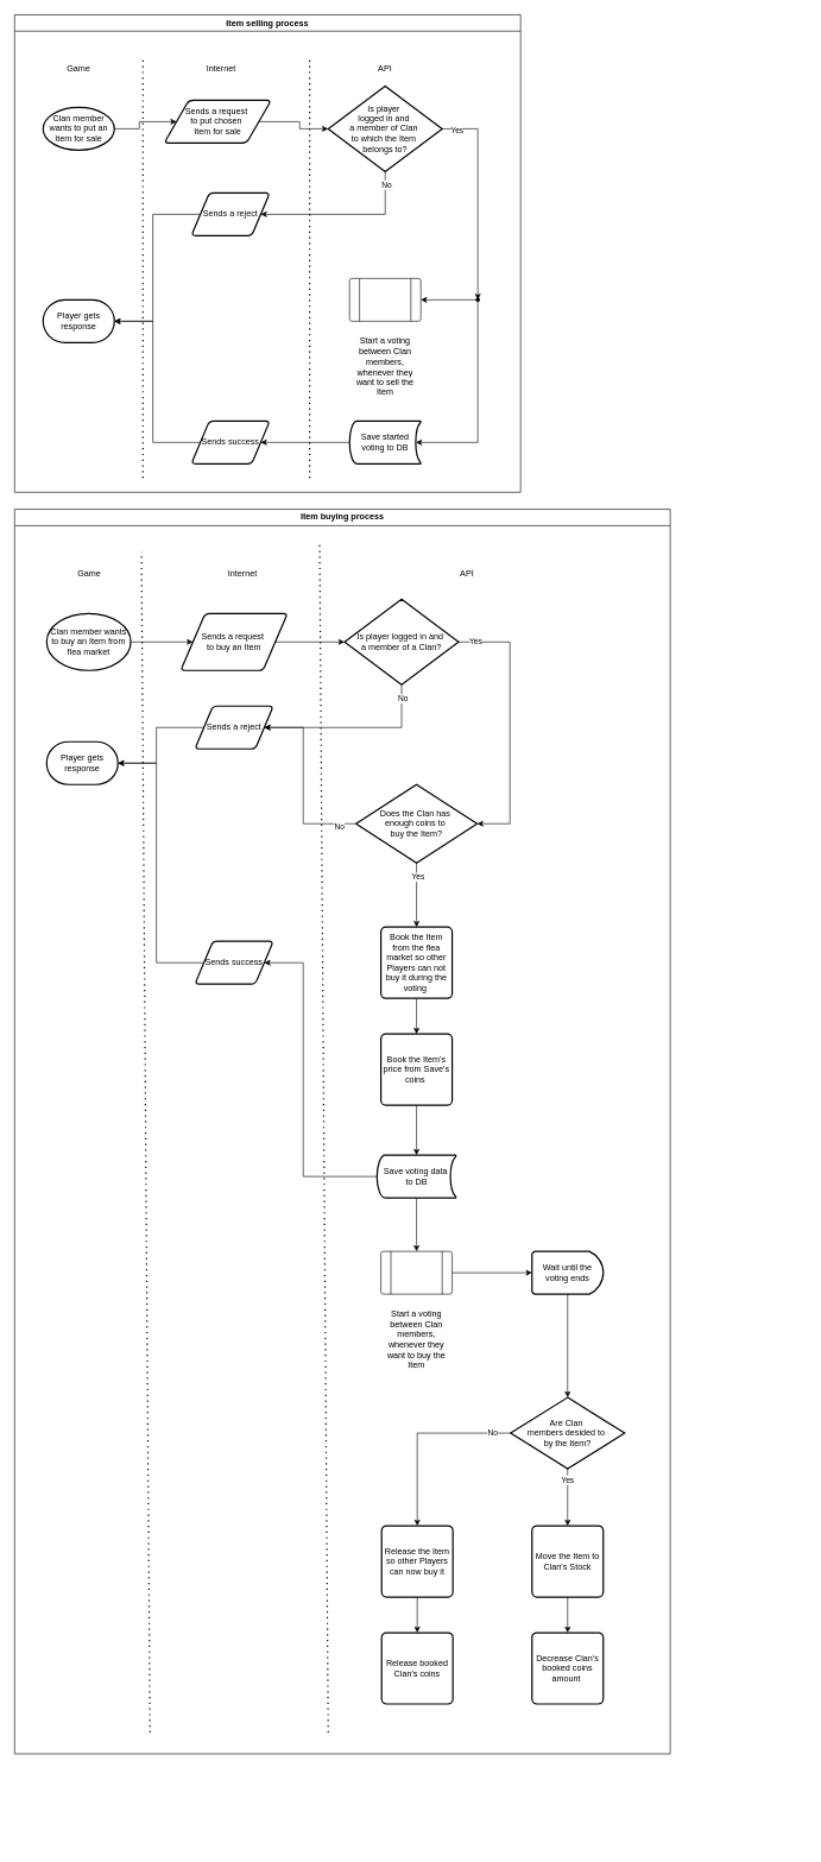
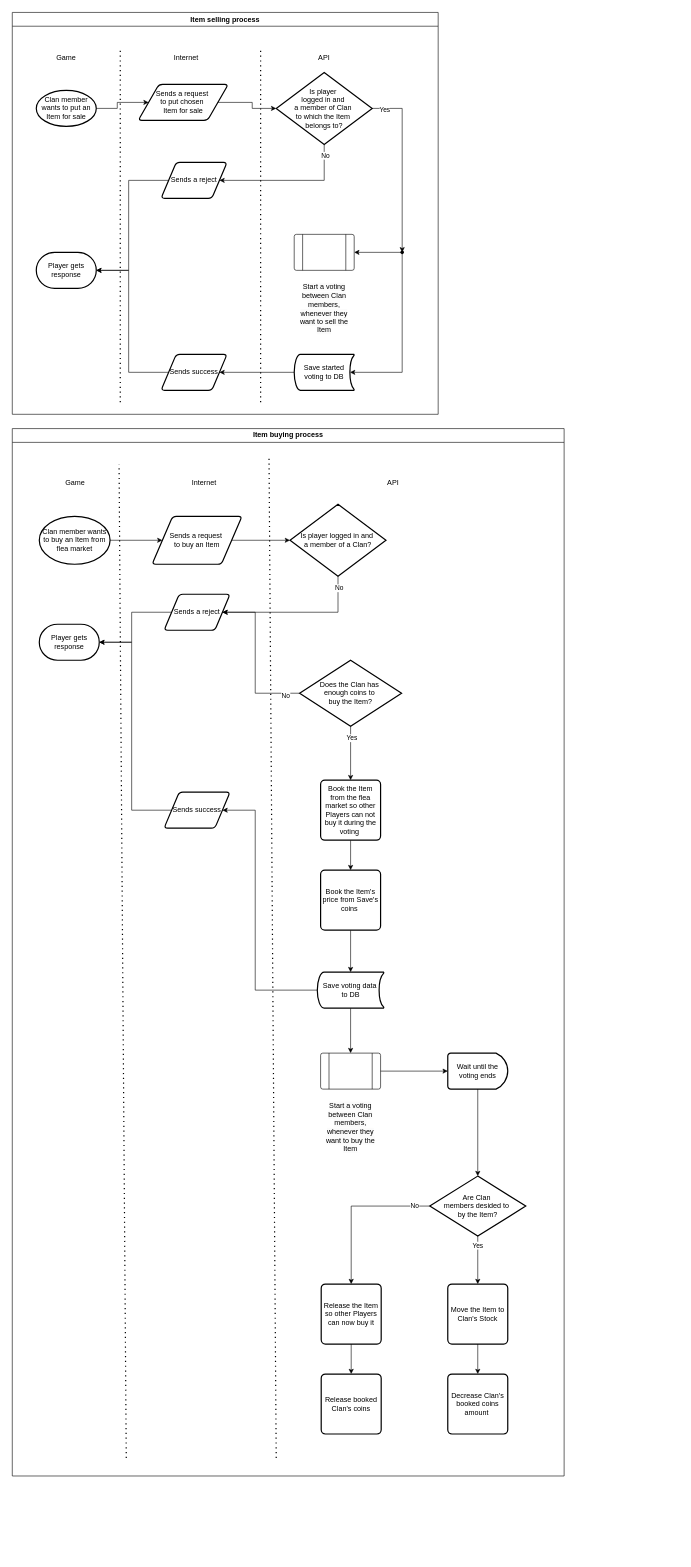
  <mxCell id="0" />
  <mxCell id="1" parent="0" />
  <mxCell id="2" value="" style="group" parent="1" vertex="1" connectable="0"><mxGeometry x="20" y="20" width="950" height="670" as="geometry" /></mxCell>
  <mxCell id="3" value="Item selling process" style="swimlane;whiteSpace=wrap;html=1;" parent="2" vertex="1"><mxGeometry width="710" height="670" as="geometry" /></mxCell>
  <mxCell id="4" style="edgeStyle=orthogonalEdgeStyle;rounded=0;orthogonalLoop=1;jettySize=auto;html=1;exitX=1;exitY=0.5;exitDx=0;exitDy=0;exitPerimeter=0;entryX=0;entryY=0.5;entryDx=0;entryDy=0;" parent="3" source="5" target="6" edge="1"><mxGeometry relative="1" as="geometry" /></mxCell>
  <mxCell id="5" value="Clan member wants to put an Item for sale" style="strokeWidth=2;html=1;shape=mxgraph.flowchart.start_1;whiteSpace=wrap;" parent="3" vertex="1"><mxGeometry x="40" y="130" width="100" height="60" as="geometry" /></mxCell>
  <mxCell id="6" value="Sends a request&amp;nbsp;&lt;div&gt;to put chosen&amp;nbsp;&lt;/div&gt;&lt;div&gt;Item for sale&lt;/div&gt;" style="shape=parallelogram;html=1;strokeWidth=2;perimeter=parallelogramPerimeter;whiteSpace=wrap;rounded=1;arcSize=12;size=0.23;" parent="3" vertex="1"><mxGeometry x="210" y="120" width="150" height="60" as="geometry" /></mxCell>
  <mxCell id="7" style="edgeStyle=orthogonalEdgeStyle;rounded=0;orthogonalLoop=1;jettySize=auto;html=1;exitX=0.5;exitY=1;exitDx=0;exitDy=0;exitPerimeter=0;entryX=1;entryY=0.5;entryDx=0;entryDy=0;" parent="3" source="11" target="12" edge="1"><mxGeometry relative="1" as="geometry"><Array as="points"><mxPoint x="520" y="280" /></Array></mxGeometry></mxCell>
  <mxCell id="8" value="No" style="edgeLabel;html=1;align=center;verticalAlign=middle;resizable=0;points=[];" parent="7" vertex="1" connectable="0"><mxGeometry x="-0.844" y="1" relative="1" as="geometry"><mxPoint as="offset" /></mxGeometry></mxCell>
  <mxCell id="9" style="edgeStyle=orthogonalEdgeStyle;rounded=0;orthogonalLoop=1;jettySize=auto;html=1;exitX=1;exitY=0.5;exitDx=0;exitDy=0;exitPerimeter=0;" parent="3" source="11" target="23" edge="1"><mxGeometry relative="1" as="geometry" /></mxCell>
  <mxCell id="10" value="Yes" style="edgeLabel;html=1;align=center;verticalAlign=middle;resizable=0;points=[];" parent="9" vertex="1" connectable="0"><mxGeometry x="-0.859" y="-1" relative="1" as="geometry"><mxPoint as="offset" /></mxGeometry></mxCell>
  <mxCell id="11" value="Is player&amp;nbsp;&lt;div&gt;logged in and&amp;nbsp;&lt;/div&gt;&lt;div&gt;a member&amp;nbsp;&lt;span style=&quot;background-color: initial;&quot;&gt;of Clan&amp;nbsp;&lt;/span&gt;&lt;/div&gt;&lt;div&gt;&lt;span style=&quot;background-color: initial;&quot;&gt;to which the Item&amp;nbsp;&lt;/span&gt;&lt;/div&gt;&lt;div&gt;&lt;span style=&quot;background-color: initial;&quot;&gt;belongs to?&lt;/span&gt;&lt;/div&gt;" style="strokeWidth=2;html=1;shape=mxgraph.flowchart.decision;whiteSpace=wrap;" parent="3" vertex="1"><mxGeometry x="440" y="100" width="160" height="120" as="geometry" /></mxCell>
  <mxCell id="12" value="Sends a reject" style="shape=parallelogram;html=1;strokeWidth=2;perimeter=parallelogramPerimeter;whiteSpace=wrap;rounded=1;arcSize=12;size=0.23;" parent="3" vertex="1"><mxGeometry x="248" y="250" width="110" height="60" as="geometry" /></mxCell>
  <mxCell id="13" value="Sends success" style="shape=parallelogram;html=1;strokeWidth=2;perimeter=parallelogramPerimeter;whiteSpace=wrap;rounded=1;arcSize=12;size=0.23;" parent="3" vertex="1"><mxGeometry x="248" y="570" width="110" height="60" as="geometry" /></mxCell>
  <mxCell id="14" style="edgeStyle=orthogonalEdgeStyle;rounded=0;orthogonalLoop=1;jettySize=auto;html=1;exitX=1;exitY=0.5;exitDx=0;exitDy=0;entryX=0;entryY=0.5;entryDx=0;entryDy=0;entryPerimeter=0;" parent="3" source="6" target="11" edge="1"><mxGeometry relative="1" as="geometry" /></mxCell>
  <mxCell id="15" value="Player gets response" style="strokeWidth=2;html=1;shape=mxgraph.flowchart.terminator;whiteSpace=wrap;" parent="3" vertex="1"><mxGeometry x="40" y="400" width="100" height="60" as="geometry" /></mxCell>
  <mxCell id="16" style="edgeStyle=orthogonalEdgeStyle;rounded=0;orthogonalLoop=1;jettySize=auto;html=1;exitX=0;exitY=0.5;exitDx=0;exitDy=0;entryX=1;entryY=0.5;entryDx=0;entryDy=0;entryPerimeter=0;" parent="3" source="12" target="15" edge="1"><mxGeometry relative="1" as="geometry" /></mxCell>
  <mxCell id="17" style="edgeStyle=orthogonalEdgeStyle;rounded=0;orthogonalLoop=1;jettySize=auto;html=1;exitX=0;exitY=0.5;exitDx=0;exitDy=0;entryX=1;entryY=0.5;entryDx=0;entryDy=0;entryPerimeter=0;" parent="3" source="13" target="15" edge="1"><mxGeometry relative="1" as="geometry" /></mxCell>
  <mxCell id="18" value="Game" style="text;html=1;align=center;verticalAlign=middle;whiteSpace=wrap;rounded=0;" parent="3" vertex="1"><mxGeometry x="60" y="60" width="60" height="30" as="geometry" /></mxCell>
  <mxCell id="19" value="Internet" style="text;html=1;align=center;verticalAlign=middle;whiteSpace=wrap;rounded=0;" parent="3" vertex="1"><mxGeometry x="260" y="60" width="60" height="30" as="geometry" /></mxCell>
  <mxCell id="20" value="API" style="text;html=1;align=center;verticalAlign=middle;whiteSpace=wrap;rounded=0;" parent="3" vertex="1"><mxGeometry x="490" y="60" width="60" height="30" as="geometry" /></mxCell>
  <mxCell id="21" value="&lt;br&gt;&lt;span style=&quot;color: rgb(0, 0, 0); font-family: Helvetica; font-size: 12px; font-style: normal; font-variant-ligatures: normal; font-variant-caps: normal; font-weight: 400; letter-spacing: normal; orphans: 2; text-align: center; text-indent: 0px; text-transform: none; widows: 2; word-spacing: 0px; -webkit-text-stroke-width: 0px; white-space: normal; background-color: rgb(251, 251, 251); text-decoration-thickness: initial; text-decoration-style: initial; text-decoration-color: initial; display: inline !important; float: none;&quot;&gt;Start a voting between Clan members, whenever they want to sell the Item&lt;/span&gt;" style="verticalLabelPosition=bottom;verticalAlign=top;html=1;shape=process;whiteSpace=wrap;rounded=1;size=0.14;arcSize=6;" parent="3" vertex="1"><mxGeometry x="470" y="370" width="100" height="60" as="geometry" /></mxCell>
  <mxCell id="22" style="edgeStyle=orthogonalEdgeStyle;rounded=0;orthogonalLoop=1;jettySize=auto;html=1;entryX=1;entryY=0.5;entryDx=0;entryDy=0;" parent="3" source="23" target="21" edge="1"><mxGeometry relative="1" as="geometry" /></mxCell>
  <mxCell id="23" value="" style="shape=waypoint;sketch=0;fillStyle=solid;size=6;pointerEvents=1;points=[];fillColor=none;resizable=0;rotatable=0;perimeter=centerPerimeter;snapToPoint=1;" parent="3" vertex="1"><mxGeometry x="640" y="390" width="20" height="20" as="geometry" /></mxCell>
  <mxCell id="24" value="" style="endArrow=none;dashed=1;html=1;dashPattern=1 3;strokeWidth=2;rounded=0;" parent="3" edge="1"><mxGeometry width="50" height="50" relative="1" as="geometry"><mxPoint x="180" y="650" as="sourcePoint" /><mxPoint x="180" y="60" as="targetPoint" /></mxGeometry></mxCell>
  <mxCell id="25" value="" style="endArrow=none;dashed=1;html=1;dashPattern=1 3;strokeWidth=2;rounded=0;" parent="3" edge="1"><mxGeometry width="50" height="50" relative="1" as="geometry"><mxPoint x="414" y="650" as="sourcePoint" /><mxPoint x="414" y="60" as="targetPoint" /></mxGeometry></mxCell>
  <mxCell id="26" style="edgeStyle=orthogonalEdgeStyle;rounded=0;orthogonalLoop=1;jettySize=auto;html=1;entryX=1;entryY=0.5;entryDx=0;entryDy=0;" parent="3" source="27" target="13" edge="1"><mxGeometry relative="1" as="geometry" /></mxCell>
  <mxCell id="27" value="Save started voting to DB" style="strokeWidth=2;html=1;shape=mxgraph.flowchart.stored_data;whiteSpace=wrap;" parent="3" vertex="1"><mxGeometry x="470" y="570" width="100" height="60" as="geometry" /></mxCell>
  <mxCell id="28" style="edgeStyle=orthogonalEdgeStyle;rounded=0;orthogonalLoop=1;jettySize=auto;html=1;entryX=0.93;entryY=0.5;entryDx=0;entryDy=0;entryPerimeter=0;" parent="3" source="23" target="27" edge="1"><mxGeometry relative="1" as="geometry"><Array as="points"><mxPoint x="650" y="600" /></Array></mxGeometry></mxCell>
  <mxCell id="29" value="" style="group" parent="1" vertex="1" connectable="0"><mxGeometry x="20" y="860" width="1110" height="1730" as="geometry" /></mxCell>
  <mxCell id="30" value="Item buying process" style="swimlane;whiteSpace=wrap;html=1;" parent="29" vertex="1"><mxGeometry y="-146.2" width="920" height="1746.2" as="geometry" /></mxCell>
  <mxCell id="31" value="" style="endArrow=none;dashed=1;html=1;dashPattern=1 3;strokeWidth=2;rounded=0;" parent="30" edge="1"><mxGeometry width="50" height="50" relative="1" as="geometry"><mxPoint x="190" y="1716.2" as="sourcePoint" /><mxPoint x="178" y="59.697" as="targetPoint" /></mxGeometry></mxCell>
  <mxCell id="32" value="" style="endArrow=none;dashed=1;html=1;dashPattern=1 3;strokeWidth=2;rounded=0;" parent="30" edge="1"><mxGeometry width="50" height="50" relative="1" as="geometry"><mxPoint x="440" y="1716.2" as="sourcePoint" /><mxPoint x="428" y="48.732" as="targetPoint" /></mxGeometry></mxCell>
  <mxCell id="33" style="edgeStyle=orthogonalEdgeStyle;rounded=0;orthogonalLoop=1;jettySize=auto;html=1;exitX=1;exitY=0.5;exitDx=0;exitDy=0;exitPerimeter=0;entryX=0;entryY=0.5;entryDx=0;entryDy=0;" parent="30" source="34" target="35" edge="1"><mxGeometry relative="1" as="geometry" /></mxCell>
  <mxCell id="34" value="Clan member wants to buy an Item from flea market" style="strokeWidth=2;html=1;shape=mxgraph.flowchart.start_1;whiteSpace=wrap;" parent="30" vertex="1"><mxGeometry x="45" y="146.197" width="118" height="80" as="geometry" /></mxCell>
  <mxCell id="35" value="Sends a request&amp;nbsp;&lt;div&gt;to buy an Item&lt;/div&gt;" style="shape=parallelogram;html=1;strokeWidth=2;perimeter=parallelogramPerimeter;whiteSpace=wrap;rounded=1;arcSize=12;size=0.23;" parent="30" vertex="1"><mxGeometry x="233" y="146.197" width="150" height="80" as="geometry" /></mxCell>
  <mxCell id="36" style="edgeStyle=orthogonalEdgeStyle;rounded=0;orthogonalLoop=1;jettySize=auto;html=1;exitX=0.5;exitY=1;exitDx=0;exitDy=0;exitPerimeter=0;entryX=1;entryY=0.5;entryDx=0;entryDy=0;" parent="30" source="38" target="39" edge="1"><mxGeometry relative="1" as="geometry"><Array as="points"><mxPoint x="543" y="306.197" /></Array></mxGeometry></mxCell>
  <mxCell id="37" value="No" style="edgeLabel;html=1;align=center;verticalAlign=middle;resizable=0;points=[];" parent="36" vertex="1" connectable="0"><mxGeometry x="-0.844" y="1" relative="1" as="geometry"><mxPoint as="offset" /></mxGeometry></mxCell>
  <mxCell id="38" value="Is player&amp;nbsp;&lt;span style=&quot;background-color: initial;&quot;&gt;logged in and&amp;nbsp;&lt;/span&gt;&lt;div&gt;a member&amp;nbsp;&lt;span style=&quot;background-color: initial;&quot;&gt;of a Clan&lt;/span&gt;&lt;span style=&quot;background-color: initial;&quot;&gt;?&lt;/span&gt;&lt;/div&gt;" style="strokeWidth=2;html=1;shape=mxgraph.flowchart.decision;whiteSpace=wrap;" parent="30" vertex="1"><mxGeometry x="463" y="126.197" width="160" height="120" as="geometry" /></mxCell>
  <mxCell id="39" value="Sends a reject" style="shape=parallelogram;html=1;strokeWidth=2;perimeter=parallelogramPerimeter;whiteSpace=wrap;rounded=1;arcSize=12;size=0.23;" parent="30" vertex="1"><mxGeometry x="253" y="276.197" width="110" height="60" as="geometry" /></mxCell>
  <mxCell id="40" style="edgeStyle=orthogonalEdgeStyle;rounded=0;orthogonalLoop=1;jettySize=auto;html=1;exitX=0;exitY=0.5;exitDx=0;exitDy=0;entryX=1;entryY=0.5;entryDx=0;entryDy=0;entryPerimeter=0;" parent="30" source="41" target="43" edge="1"><mxGeometry relative="1" as="geometry"><mxPoint x="145" y="366.197" as="targetPoint" /></mxGeometry></mxCell>
  <mxCell id="41" value="Sends success" style="shape=parallelogram;html=1;strokeWidth=2;perimeter=parallelogramPerimeter;whiteSpace=wrap;rounded=1;arcSize=12;size=0.23;" parent="30" vertex="1"><mxGeometry x="253" y="606.197" width="110" height="60" as="geometry" /></mxCell>
  <mxCell id="42" style="edgeStyle=orthogonalEdgeStyle;rounded=0;orthogonalLoop=1;jettySize=auto;html=1;exitX=1;exitY=0.5;exitDx=0;exitDy=0;entryX=0;entryY=0.5;entryDx=0;entryDy=0;entryPerimeter=0;" parent="30" source="35" target="38" edge="1"><mxGeometry relative="1" as="geometry" /></mxCell>
  <mxCell id="43" value="Player gets response" style="strokeWidth=2;html=1;shape=mxgraph.flowchart.terminator;whiteSpace=wrap;" parent="30" vertex="1"><mxGeometry x="45" y="326.197" width="100" height="60" as="geometry" /></mxCell>
  <mxCell id="44" style="edgeStyle=orthogonalEdgeStyle;rounded=0;orthogonalLoop=1;jettySize=auto;html=1;exitX=0;exitY=0.5;exitDx=0;exitDy=0;entryX=1;entryY=0.5;entryDx=0;entryDy=0;entryPerimeter=0;" parent="30" source="39" target="43" edge="1"><mxGeometry relative="1" as="geometry" /></mxCell>
  <mxCell id="45" value="Game" style="text;html=1;align=center;verticalAlign=middle;whiteSpace=wrap;rounded=0;" parent="30" vertex="1"><mxGeometry x="75" y="76.197" width="60" height="30" as="geometry" /></mxCell>
  <mxCell id="46" value="Internet" style="text;html=1;align=center;verticalAlign=middle;whiteSpace=wrap;rounded=0;" parent="30" vertex="1"><mxGeometry x="290" y="76.197" width="60" height="30" as="geometry" /></mxCell>
  <mxCell id="47" value="API" style="text;html=1;align=center;verticalAlign=middle;whiteSpace=wrap;rounded=0;" parent="30" vertex="1"><mxGeometry x="605" y="76.197" width="60" height="30" as="geometry" /></mxCell>
  <mxCell id="48" style="edgeStyle=orthogonalEdgeStyle;rounded=0;orthogonalLoop=1;jettySize=auto;html=1;entryX=1;entryY=0.5;entryDx=0;entryDy=0;" parent="30" source="52" target="39" edge="1"><mxGeometry relative="1" as="geometry"><Array as="points"><mxPoint x="405" y="441.197" /><mxPoint x="405" y="306.197" /></Array></mxGeometry></mxCell>
  <mxCell id="49" value="No" style="edgeLabel;html=1;align=center;verticalAlign=middle;resizable=0;points=[];" parent="48" vertex="1" connectable="0"><mxGeometry x="-0.821" y="3" relative="1" as="geometry"><mxPoint as="offset" /></mxGeometry></mxCell>
  <mxCell id="50" style="edgeStyle=orthogonalEdgeStyle;rounded=0;orthogonalLoop=1;jettySize=auto;html=1;exitX=0.5;exitY=1;exitDx=0;exitDy=0;exitPerimeter=0;entryX=0.5;entryY=0;entryDx=0;entryDy=0;" parent="30" source="52" target="57" edge="1"><mxGeometry relative="1" as="geometry" /></mxCell>
  <mxCell id="51" value="Yes" style="edgeLabel;html=1;align=center;verticalAlign=middle;resizable=0;points=[];" parent="50" vertex="1" connectable="0"><mxGeometry x="-0.556" y="1" relative="1" as="geometry"><mxPoint as="offset" /></mxGeometry></mxCell>
  <mxCell id="52" value="Does the Clan has&amp;nbsp;&lt;div&gt;enough coins to&amp;nbsp;&lt;/div&gt;&lt;div&gt;buy the Item?&lt;/div&gt;" style="strokeWidth=2;html=1;shape=mxgraph.flowchart.decision;whiteSpace=wrap;" parent="30" vertex="1"><mxGeometry x="479" y="386.197" width="170" height="110" as="geometry" /></mxCell>
- <mxCell id="53" style="edgeStyle=orthogonalEdgeStyle;rounded=0;orthogonalLoop=1;jettySize=auto;html=1;exitX=1;exitY=0.5;exitDx=0;exitDy=0;exitPerimeter=0;entryX=1;entryY=0.5;entryDx=0;entryDy=0;entryPerimeter=0;" parent="30" source="38" target="52" edge="1"><mxGeometry relative="1" as="geometry"><Array as="points"><mxPoint x="695" y="186.197" /><mxPoint x="695" y="441.197" /></Array></mxGeometry></mxCell>
- <mxCell id="54" value="Yes" style="edgeLabel;html=1;align=center;verticalAlign=middle;resizable=0;points=[];" parent="53" vertex="1" connectable="0"><mxGeometry x="-0.875" y="1" relative="1" as="geometry"><mxPoint as="offset" /></mxGeometry></mxCell>
  <mxCell id="55" value="&lt;br&gt;&lt;span style=&quot;color: rgb(0, 0, 0); font-family: Helvetica; font-size: 12px; font-style: normal; font-variant-ligatures: normal; font-variant-caps: normal; font-weight: 400; letter-spacing: normal; orphans: 2; text-align: center; text-indent: 0px; text-transform: none; widows: 2; word-spacing: 0px; -webkit-text-stroke-width: 0px; white-space: normal; background-color: rgb(251, 251, 251); text-decoration-thickness: initial; text-decoration-style: initial; text-decoration-color: initial; display: inline !important; float: none;&quot;&gt;Start a voting between Clan members, whenever they want to buy the Item&lt;/span&gt;&lt;div&gt;&lt;br&gt;&lt;/div&gt;" style="verticalLabelPosition=bottom;verticalAlign=top;html=1;shape=process;whiteSpace=wrap;rounded=1;size=0.14;arcSize=6;" parent="30" vertex="1"><mxGeometry x="514" y="1041.197" width="100" height="60" as="geometry" /></mxCell>
  <mxCell id="56" style="edgeStyle=orthogonalEdgeStyle;rounded=0;orthogonalLoop=1;jettySize=auto;html=1;exitX=0.5;exitY=1;exitDx=0;exitDy=0;entryX=0.5;entryY=0;entryDx=0;entryDy=0;" parent="30" source="57" target="59" edge="1"><mxGeometry relative="1" as="geometry" /></mxCell>
  <mxCell id="57" value="Book the Item from the flea market so other Players can not buy it during the voting&amp;nbsp;" style="rounded=1;whiteSpace=wrap;html=1;absoluteArcSize=1;arcSize=14;strokeWidth=2;" parent="30" vertex="1"><mxGeometry x="514" y="586.197" width="100" height="100" as="geometry" /></mxCell>
  <mxCell id="58" value="" style="edgeStyle=orthogonalEdgeStyle;rounded=0;orthogonalLoop=1;jettySize=auto;html=1;" edge="1" parent="30" source="59" target="76"><mxGeometry relative="1" as="geometry" /></mxCell>
  <mxCell id="59" value="Book the Item's price from Save's coins&amp;nbsp;" style="rounded=1;whiteSpace=wrap;html=1;absoluteArcSize=1;arcSize=14;strokeWidth=2;" parent="30" vertex="1"><mxGeometry x="514" y="736.197" width="100" height="100" as="geometry" /></mxCell>
  <mxCell id="60" style="edgeStyle=orthogonalEdgeStyle;rounded=0;orthogonalLoop=1;jettySize=auto;html=1;exitX=0.5;exitY=1;exitDx=0;exitDy=0;exitPerimeter=0;" parent="30" source="61" target="67" edge="1"><mxGeometry relative="1" as="geometry" /></mxCell>
  <mxCell id="61" value="Wait until the voting ends" style="strokeWidth=2;html=1;shape=mxgraph.flowchart.delay;whiteSpace=wrap;" parent="30" vertex="1"><mxGeometry x="726" y="1041.197" width="100" height="60" as="geometry" /></mxCell>
  <mxCell id="62" style="edgeStyle=orthogonalEdgeStyle;rounded=0;orthogonalLoop=1;jettySize=auto;html=1;exitX=1;exitY=0.5;exitDx=0;exitDy=0;entryX=0;entryY=0.5;entryDx=0;entryDy=0;entryPerimeter=0;" parent="30" source="55" target="61" edge="1"><mxGeometry relative="1" as="geometry" /></mxCell>
  <mxCell id="63" style="edgeStyle=orthogonalEdgeStyle;rounded=0;orthogonalLoop=1;jettySize=auto;html=1;exitX=0;exitY=0.5;exitDx=0;exitDy=0;exitPerimeter=0;entryX=0.5;entryY=0;entryDx=0;entryDy=0;" parent="30" source="67" target="69" edge="1"><mxGeometry relative="1" as="geometry" /></mxCell>
  <mxCell id="64" value="No" style="edgeLabel;html=1;align=center;verticalAlign=middle;resizable=0;points=[];" parent="63" vertex="1" connectable="0"><mxGeometry x="-0.803" relative="1" as="geometry"><mxPoint as="offset" /></mxGeometry></mxCell>
  <mxCell id="65" style="edgeStyle=orthogonalEdgeStyle;rounded=0;orthogonalLoop=1;jettySize=auto;html=1;exitX=0.5;exitY=1;exitDx=0;exitDy=0;exitPerimeter=0;entryX=0.5;entryY=0;entryDx=0;entryDy=0;" parent="30" source="67" target="72" edge="1"><mxGeometry relative="1" as="geometry" /></mxCell>
  <mxCell id="66" value="Yes" style="edgeLabel;html=1;align=center;verticalAlign=middle;resizable=0;points=[];" parent="65" vertex="1" connectable="0"><mxGeometry x="-0.601" y="-1" relative="1" as="geometry"><mxPoint as="offset" /></mxGeometry></mxCell>
  <mxCell id="67" value="Are Clan&amp;nbsp;&lt;div&gt;members desided to&amp;nbsp;&lt;/div&gt;&lt;div&gt;by the Item?&lt;/div&gt;" style="strokeWidth=2;html=1;shape=mxgraph.flowchart.decision;whiteSpace=wrap;" parent="30" vertex="1"><mxGeometry x="696" y="1246.197" width="160" height="100" as="geometry" /></mxCell>
  <mxCell id="68" style="edgeStyle=orthogonalEdgeStyle;rounded=0;orthogonalLoop=1;jettySize=auto;html=1;exitX=0.5;exitY=1;exitDx=0;exitDy=0;entryX=0.5;entryY=0;entryDx=0;entryDy=0;" parent="30" source="69" target="70" edge="1"><mxGeometry relative="1" as="geometry" /></mxCell>
  <mxCell id="69" value="Release the Item so other Players can now buy it" style="rounded=1;whiteSpace=wrap;html=1;absoluteArcSize=1;arcSize=14;strokeWidth=2;" parent="30" vertex="1"><mxGeometry x="515" y="1426.197" width="100" height="100" as="geometry" /></mxCell>
  <mxCell id="70" value="Release booked Clan's coins" style="rounded=1;whiteSpace=wrap;html=1;absoluteArcSize=1;arcSize=14;strokeWidth=2;" parent="30" vertex="1"><mxGeometry x="515" y="1576.197" width="100" height="100" as="geometry" /></mxCell>
  <mxCell id="71" style="edgeStyle=orthogonalEdgeStyle;rounded=0;orthogonalLoop=1;jettySize=auto;html=1;exitX=0.5;exitY=1;exitDx=0;exitDy=0;entryX=0.5;entryY=0;entryDx=0;entryDy=0;" parent="30" source="72" target="73" edge="1"><mxGeometry relative="1" as="geometry" /></mxCell>
  <mxCell id="72" value="Move the Item to Clan's Stock" style="rounded=1;whiteSpace=wrap;html=1;absoluteArcSize=1;arcSize=14;strokeWidth=2;" parent="30" vertex="1"><mxGeometry x="726" y="1426.197" width="100" height="100" as="geometry" /></mxCell>
  <mxCell id="73" value="Decrease Clan's booked coins amount&amp;nbsp;" style="rounded=1;whiteSpace=wrap;html=1;absoluteArcSize=1;arcSize=14;strokeWidth=2;" parent="30" vertex="1"><mxGeometry x="726" y="1576.197" width="100" height="100" as="geometry" /></mxCell>
  <mxCell id="74" style="edgeStyle=orthogonalEdgeStyle;rounded=0;orthogonalLoop=1;jettySize=auto;html=1;entryX=1;entryY=0.5;entryDx=0;entryDy=0;" edge="1" parent="30" source="76" target="41"><mxGeometry relative="1" as="geometry"><Array as="points"><mxPoint x="405" y="936.197" /><mxPoint x="405" y="636.197" /></Array></mxGeometry></mxCell>
  <mxCell id="75" style="edgeStyle=orthogonalEdgeStyle;rounded=0;orthogonalLoop=1;jettySize=auto;html=1;exitX=0.5;exitY=1;exitDx=0;exitDy=0;exitPerimeter=0;entryX=0.5;entryY=0;entryDx=0;entryDy=0;" edge="1" parent="30" source="76" target="55"><mxGeometry relative="1" as="geometry" /></mxCell>
  <mxCell id="76" value="Save voting data&amp;nbsp;&lt;div&gt;to DB&lt;/div&gt;" style="strokeWidth=2;html=1;shape=mxgraph.flowchart.stored_data;whiteSpace=wrap;" vertex="1" parent="30"><mxGeometry x="508.5" y="906.197" width="111" height="60" as="geometry" /></mxCell>
